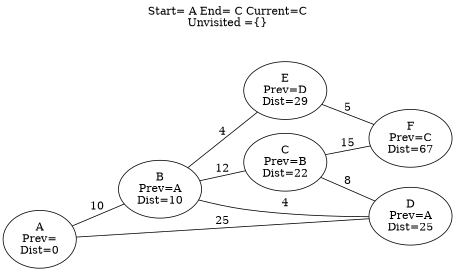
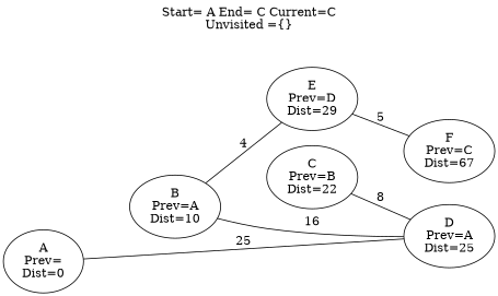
  graph {
    label="Start= A End= C Current=C\nUnvisited ={}"
    labelloc=t
    rankdir=LR
    edge [weight=10]
    n1 [label="A\nPrev=\nDist=0"]
    n2 [label="B\nPrev=A\nDist=10"]
    n3 [label="D\nPrev=A\nDist=25"]
    n4 [label="C\nPrev=B\nDist=22"]
    n5 [label="E\nPrev=D\nDist=29"]
    n6 [label="F\nPrev=C\nDist=67"]
-   n1 -- n2 [label=10]
    n1 -- n3 [label=25]
-   n2 -- n3 [label=4]
-   n2 -- n4 [label=12]
+   n2 -- n3 [label=16]
    n2 -- n5 [label=4]
    n4 -- n3 [label=8]
-   n4 -- n6 [label=15]
    n5 -- n6 [label=5]
  }
